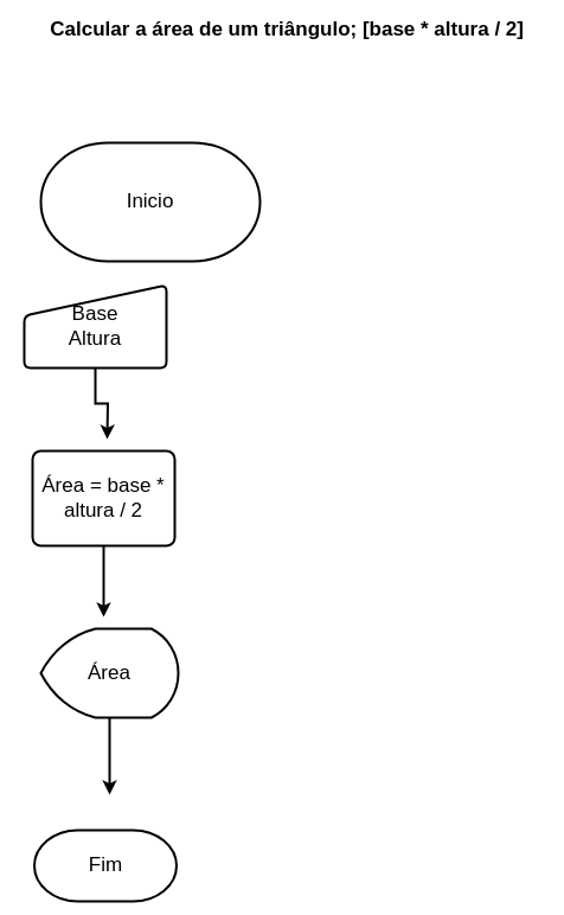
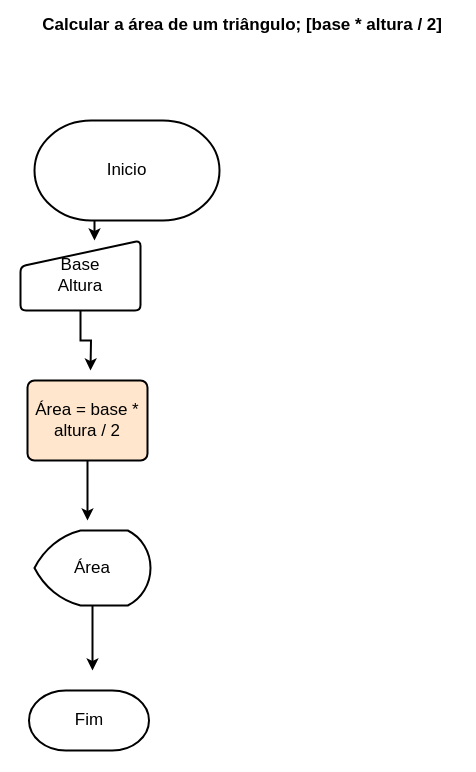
  <mxCell id="0" />
  <mxCell id="1" parent="0" />
  <mxCell id="2" value="&lt;div style=&quot;font-size: 17px&quot;&gt;&lt;font style=&quot;font-size: 17px&quot;&gt;&lt;b&gt;Calcular a área de um triângulo; [base * altura / 2]&amp;nbsp;&lt;/b&gt;&lt;/font&gt;&lt;/div&gt;&lt;div style=&quot;font-size: 17px&quot;&gt;&lt;br&gt;&lt;/div&gt;" style="text;html=1;align=center;verticalAlign=middle;resizable=0;points=[];autosize=1;" parent="1" vertex="1"><mxGeometry x="34" y="20" width="420" height="30" as="geometry" /></mxCell>
+ <mxCell id="3" value="" style="edgeStyle=orthogonalEdgeStyle;rounded=0;orthogonalLoop=1;jettySize=auto;html=1;strokeWidth=2;" parent="1" source="4" target="6" edge="1"><mxGeometry relative="1" as="geometry"><Array as="points"><mxPoint x="94" y="230" /><mxPoint x="94" y="230" /></Array></mxGeometry></mxCell>
  <mxCell id="4" value="&lt;font style=&quot;font-size: 17px&quot;&gt;Inicio&lt;/font&gt;" style="strokeWidth=2;html=1;shape=mxgraph.flowchart.terminator;whiteSpace=wrap;" parent="1" vertex="1"><mxGeometry x="34" y="120" width="185" height="100" as="geometry" /></mxCell>
  <mxCell id="5" style="edgeStyle=orthogonalEdgeStyle;rounded=0;orthogonalLoop=1;jettySize=auto;html=1;strokeWidth=2;" parent="1" source="6" edge="1"><mxGeometry relative="1" as="geometry"><mxPoint x="90" y="370" as="targetPoint" /></mxGeometry></mxCell>
  <mxCell id="6" value="&lt;font style=&quot;font-size: 17px&quot;&gt;Base&lt;br&gt;&lt;/font&gt;&lt;font style=&quot;font-size: 17px&quot;&gt;Altura&lt;/font&gt;" style="html=1;strokeWidth=2;shape=manualInput;whiteSpace=wrap;rounded=1;size=26;arcSize=11;" parent="1" vertex="1"><mxGeometry x="20" y="240" width="120" height="70" as="geometry" /></mxCell>
  <mxCell id="7" style="edgeStyle=orthogonalEdgeStyle;rounded=0;orthogonalLoop=1;jettySize=auto;html=1;exitX=0.5;exitY=1;exitDx=0;exitDy=0;strokeWidth=2;" parent="1" source="8" edge="1"><mxGeometry relative="1" as="geometry"><mxPoint x="87" y="520" as="targetPoint" /></mxGeometry></mxCell>
- <mxCell id="8" value="&lt;font style=&quot;font-size: 17px&quot;&gt;Área = base * altura / 2&lt;/font&gt;" style="rounded=1;whiteSpace=wrap;html=1;absoluteArcSize=1;arcSize=14;strokeWidth=2;" parent="1" vertex="1"><mxGeometry x="27" y="380" width="120" height="80" as="geometry" /></mxCell>
+ <mxCell id="8" value="&lt;font style=&quot;font-size: 17px&quot;&gt;Área = base * altura / 2&lt;/font&gt;" style="rounded=1;whiteSpace=wrap;html=1;absoluteArcSize=1;arcSize=14;strokeWidth=2;fillColor=#ffe6cc;" parent="1" vertex="1"><mxGeometry x="27" y="380" width="120" height="80" as="geometry" /></mxCell>
  <mxCell id="9" style="edgeStyle=orthogonalEdgeStyle;rounded=0;orthogonalLoop=1;jettySize=auto;html=1;strokeWidth=2;" parent="1" source="10" edge="1"><mxGeometry relative="1" as="geometry"><mxPoint x="92" y="670" as="targetPoint" /></mxGeometry></mxCell>
  <mxCell id="10" value="&lt;font style=&quot;font-size: 17px&quot;&gt;Área&lt;/font&gt;" style="strokeWidth=2;html=1;shape=mxgraph.flowchart.display;whiteSpace=wrap;" parent="1" vertex="1"><mxGeometry x="34" y="530" width="116" height="75" as="geometry" /></mxCell>
- <mxCell id="11" value="&lt;font style=&quot;font-size: 17px&quot;&gt;Fim&lt;/font&gt;" style="strokeWidth=2;html=1;shape=mxgraph.flowchart.terminator;whiteSpace=wrap;" parent="1" vertex="1"><mxGeometry x="28.5" y="700" width="120" height="60" as="geometry" /></mxCell>
+ <mxCell id="11" value="&lt;font style=&quot;font-size: 17px&quot;&gt;Fim&lt;/font&gt;" style="strokeWidth=2;html=1;shape=mxgraph.flowchart.terminator;whiteSpace=wrap;" parent="1" vertex="1"><mxGeometry x="28.5" y="690" width="120" height="60" as="geometry" /></mxCell>
